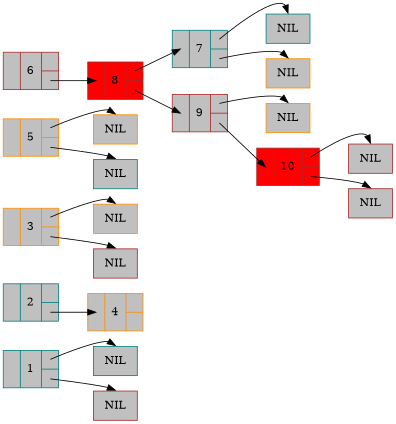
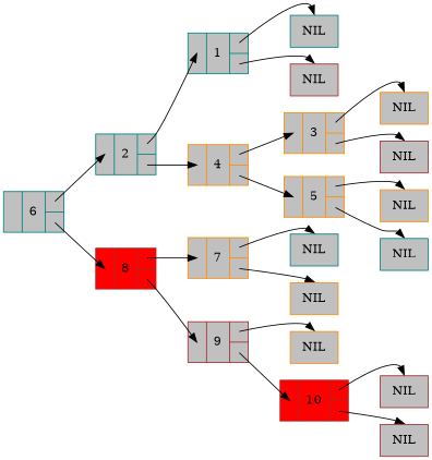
  digraph {
    rankdir=LR
    ranksep=0.5
    node [color=teal fillcolor=gray shape=record style=filled]
    edge [headclip=false headport=n tailclip=false tailport="left:c"]
    n1 [label="{{<parent>}|1|{<left>|<right>}}"]
    n2 [label=NIL]
    n3 [color=brown label=NIL]
    n4 [label="{{<parent>}|2|{<left>|<right>}}"]
    n5 [color=darkorange label="{{<parent>}|4|{<left>|<right>}}"]
    n6 [color=darkorange label="{{<parent>}|3|{<left>|<right>}}"]
    n7 [color=darkorange label="{{<parent>}|5|{<left>|<right>}}"]
    n8 [color=darkorange label=NIL]
    n9 [color=brown label=NIL]
    n10 [color=darkorange label=NIL]
    n11 [label=NIL]
-   n12 [color=brown label="{{<parent>}|6|{<left>|<right>}}"]
+   n12 [label="{{<parent>}|6|{<left>|<right>}}"]
    n13 [color=brown fillcolor=red label="{{<parent>}|8|{<left>|<right>}}"]
-   n14 [label="{{<parent>}|7|{<left>|<right>}}"]
+   n14 [color=darkorange label="{{<parent>}|7|{<left>|<right>}}"]
    n15 [color=brown label="{{<parent>}|9|{<left>|<right>}}"]
    n16 [label=NIL]
    n17 [color=darkorange label=NIL]
    n18 [color=darkorange label=NIL]
    n19 [color=brown fillcolor=red label="{{<parent>}|10|{<left>|<right>}}"]
    n20 [color=brown label=NIL]
    n21 [color=brown label=NIL]
    n1 -> n2
    n1 -> n3 [tailport="right:c"]
+   n4 -> n1 [headport="parent:c"]
    n4 -> n5 [headport="parent:c" tailport="right:c"]
+   n5 -> n6 [headport="parent:c"]
+   n5 -> n7 [headport="parent:c" tailport="right:c"]
    n6 -> n8
    n6 -> n9 [tailport="right:c"]
    n7 -> n10
    n7 -> n11 [tailport="right:c"]
+   n12 -> n4 [headport="parent:c"]
    n12 -> n13 [headport="parent:c" tailport="right:c"]
    n13 -> n14 [headport="parent:c"]
    n13 -> n15 [headport="parent:c" tailport="right:c"]
    n14 -> n16
    n14 -> n17 [tailport="right:c"]
    n15 -> n18
    n15 -> n19 [headport="parent:c" tailport="right:c"]
    n19 -> n20
    n19 -> n21 [tailport="right:c"]
  }
